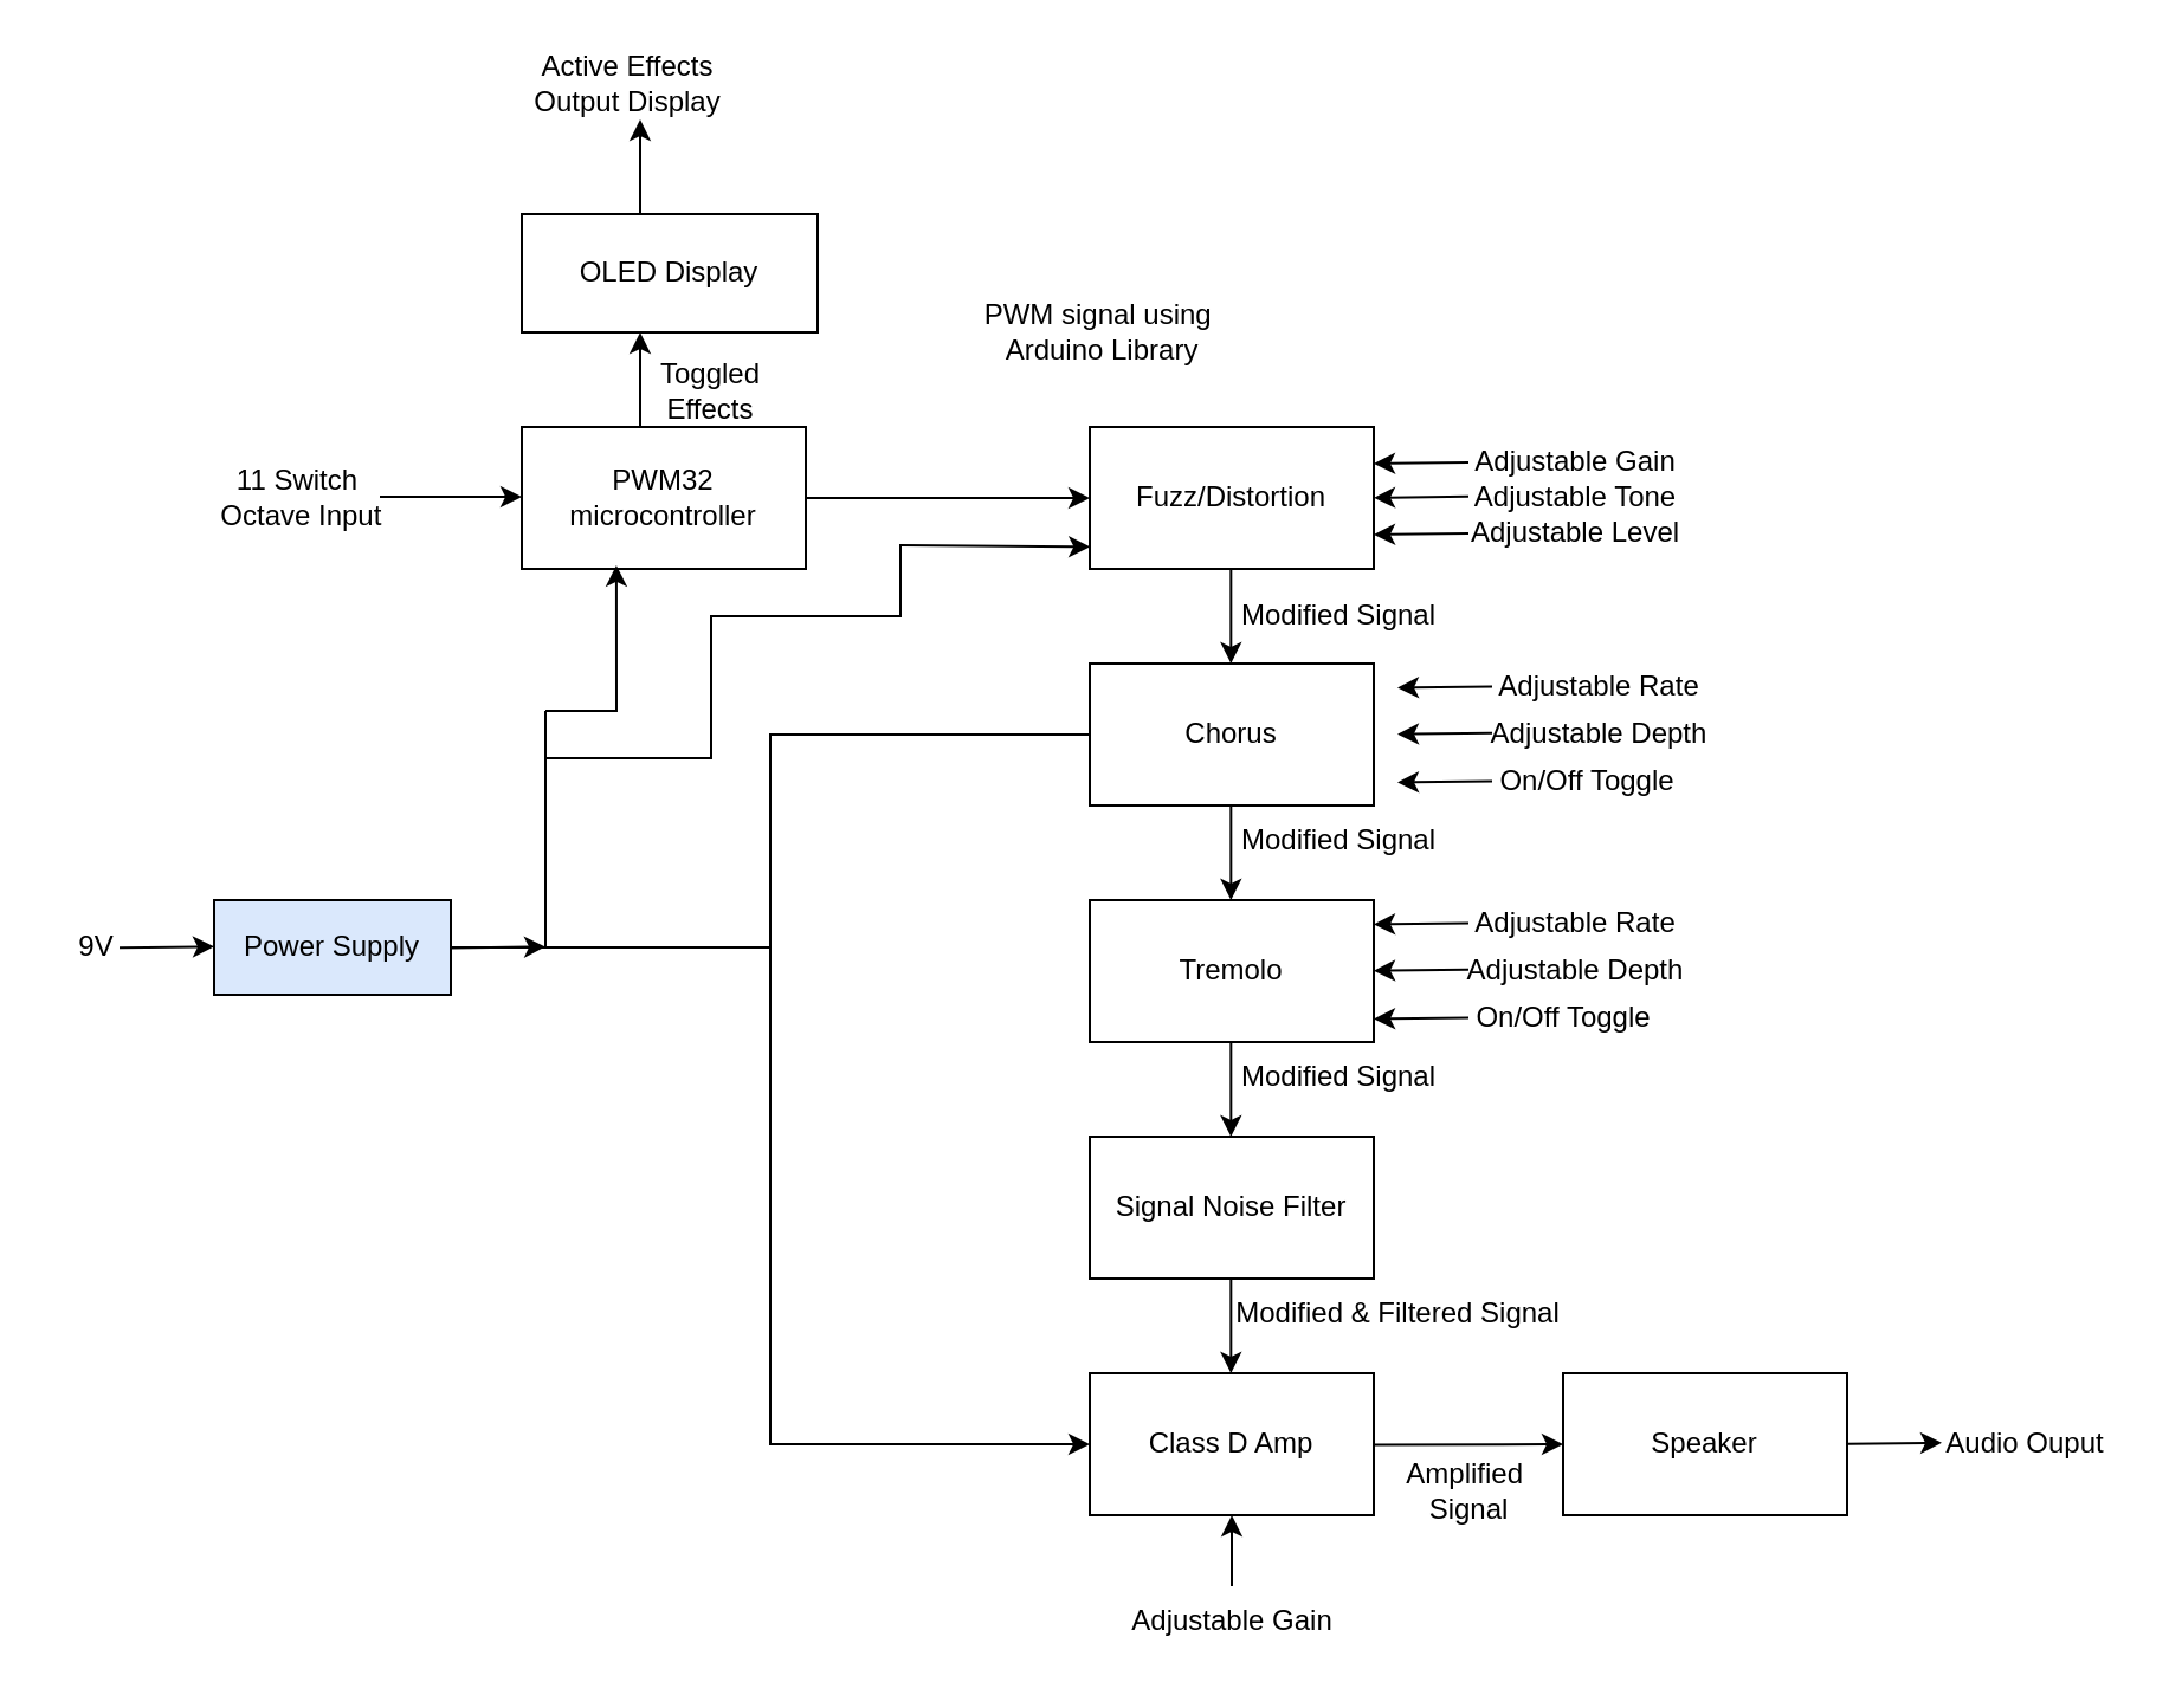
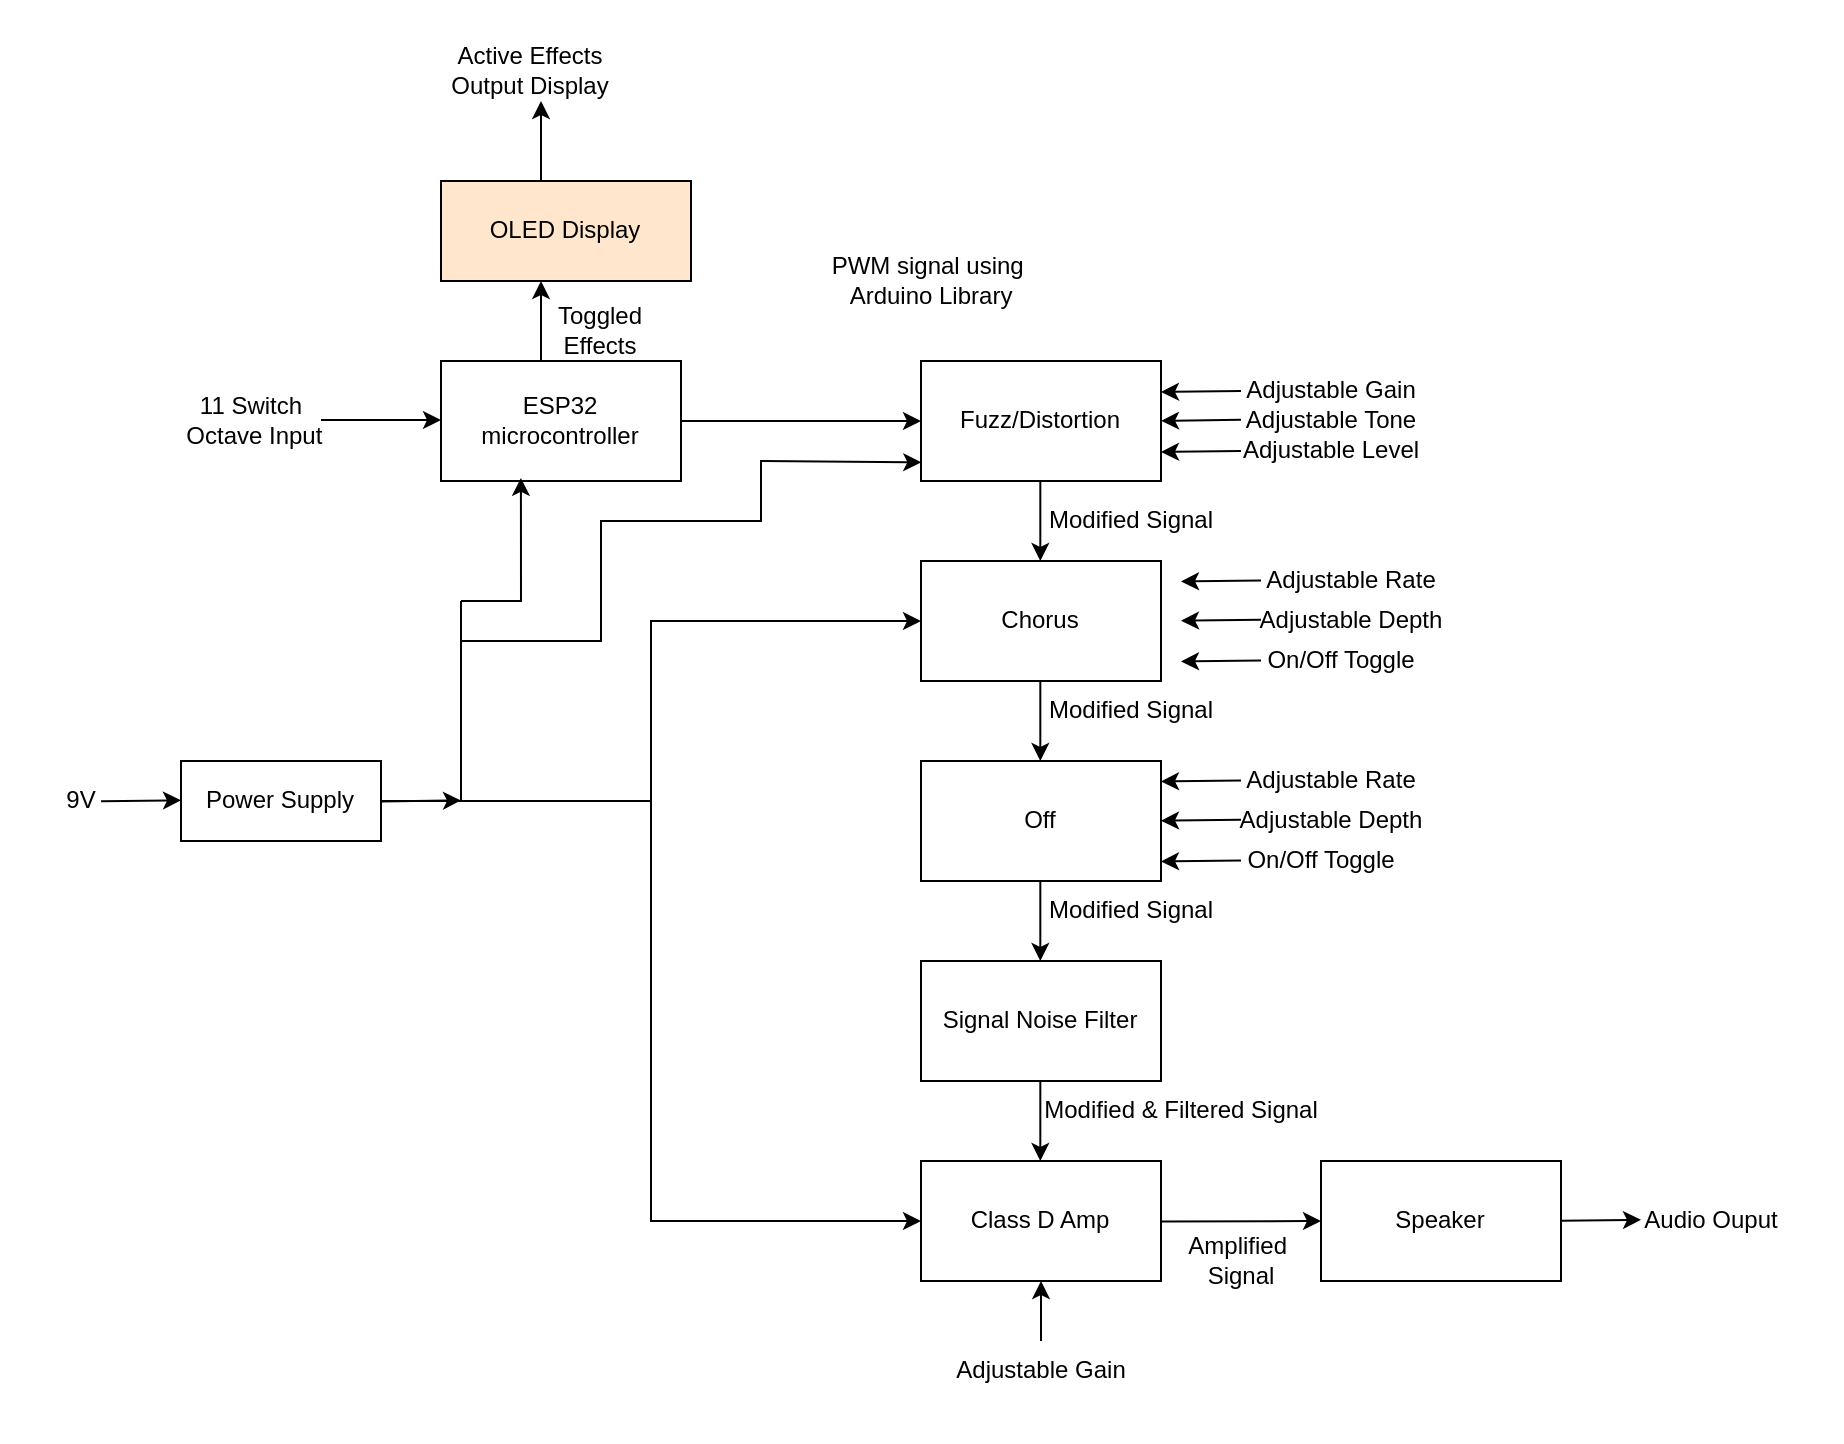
  <mxCell id="0" />
  <mxCell id="1" parent="0" />
- <mxCell id="2" value="PWM32 microcontroller" style="rounded=0;whiteSpace=wrap;html=1;" parent="1" vertex="1"><mxGeometry x="220" y="180" width="120" height="60" as="geometry" /></mxCell>
- <mxCell id="3" value="OLED Display" style="rounded=0;whiteSpace=wrap;html=1;" parent="1" vertex="1"><mxGeometry x="220" y="90" width="125" height="50" as="geometry" /></mxCell>
+ <mxCell id="2" value="ESP32 microcontroller" style="rounded=0;whiteSpace=wrap;html=1;" parent="1" vertex="1"><mxGeometry x="220" y="180" width="120" height="60" as="geometry" /></mxCell>
+ <mxCell id="3" value="OLED Display" style="rounded=0;whiteSpace=wrap;html=1;fillColor=#ffe6cc;" parent="1" vertex="1"><mxGeometry x="220" y="90" width="125" height="50" as="geometry" /></mxCell>
  <mxCell id="4" value="Signal Noise Filter" style="whiteSpace=wrap;html=1;" parent="1" vertex="1"><mxGeometry x="460" y="480" width="120" height="60" as="geometry" /></mxCell>
  <mxCell id="5" value="Fuzz/Distortion" style="rounded=0;whiteSpace=wrap;html=1;" parent="1" vertex="1"><mxGeometry x="460" y="180" width="120" height="60" as="geometry" /></mxCell>
  <mxCell id="6" value="" style="edgeStyle=orthogonalEdgeStyle;rounded=0;orthogonalLoop=1;jettySize=auto;html=1;" parent="1" source="41" target="7" edge="1"><mxGeometry relative="1" as="geometry" /></mxCell>
  <mxCell id="7" value="Class D Amp" style="rounded=0;whiteSpace=wrap;html=1;" parent="1" vertex="1"><mxGeometry x="460" y="580" width="120" height="60" as="geometry" /></mxCell>
- <mxCell id="8" style="edgeStyle=orthogonalEdgeStyle;rounded=0;orthogonalLoop=1;jettySize=auto;html=1;entryX=0;entryY=0.5;entryDx=0;entryDy=0;endArrow=none;" parent="1" source="10" target="18" edge="1"><mxGeometry relative="1" as="geometry" /></mxCell>
+ <mxCell id="8" style="edgeStyle=orthogonalEdgeStyle;rounded=0;orthogonalLoop=1;jettySize=auto;html=1;entryX=0;entryY=0.5;entryDx=0;entryDy=0;" parent="1" source="10" target="18" edge="1"><mxGeometry relative="1" as="geometry" /></mxCell>
  <mxCell id="9" style="edgeStyle=orthogonalEdgeStyle;rounded=0;orthogonalLoop=1;jettySize=auto;html=1;entryX=0;entryY=0.5;entryDx=0;entryDy=0;" parent="1" source="10" target="7" edge="1"><mxGeometry relative="1" as="geometry" /></mxCell>
- <mxCell id="10" value="Power Supply" style="rounded=0;whiteSpace=wrap;html=1;fillColor=#dae8fc;" parent="1" vertex="1"><mxGeometry x="90" y="380" width="100" height="40" as="geometry" /></mxCell>
+ <mxCell id="10" value="Power Supply" style="rounded=0;whiteSpace=wrap;html=1;" parent="1" vertex="1"><mxGeometry x="90" y="380" width="100" height="40" as="geometry" /></mxCell>
  <mxCell id="11" value="" style="endArrow=classic;html=1;rounded=0;" parent="1" edge="1"><mxGeometry width="50" height="50" relative="1" as="geometry"><mxPoint x="50" y="400.16" as="sourcePoint" /><mxPoint x="90" y="399.66" as="targetPoint" /></mxGeometry></mxCell>
  <mxCell id="12" value="9V" style="text;html=1;align=center;verticalAlign=middle;resizable=0;points=[];autosize=1;strokeColor=none;fillColor=none;" parent="1" vertex="1"><mxGeometry x="20" y="385" width="40" height="30" as="geometry" /></mxCell>
  <mxCell id="13" value="" style="endArrow=classic;html=1;rounded=0;" parent="1" edge="1"><mxGeometry width="50" height="50" relative="1" as="geometry"><mxPoint x="160" y="209.5" as="sourcePoint" /><mxPoint x="220" y="209.5" as="targetPoint" /></mxGeometry></mxCell>
  <mxCell id="14" value="11 Switch&lt;div&gt;&amp;nbsp;Octave Input&lt;/div&gt;" style="text;html=1;align=center;verticalAlign=middle;resizable=0;points=[];autosize=1;strokeColor=none;fillColor=none;" parent="1" vertex="1"><mxGeometry x="80" y="190" width="90" height="40" as="geometry" /></mxCell>
  <mxCell id="15" value="" style="endArrow=classic;html=1;rounded=0;entryX=0;entryY=0.5;entryDx=0;entryDy=0;exitX=1;exitY=0.5;exitDx=0;exitDy=0;" parent="1" source="2" target="5" edge="1"><mxGeometry width="50" height="50" relative="1" as="geometry"><mxPoint x="340" y="189.66" as="sourcePoint" /><mxPoint x="400" y="189.66" as="targetPoint" /></mxGeometry></mxCell>
  <mxCell id="16" value="" style="endArrow=classic;html=1;rounded=0;exitX=0.5;exitY=0;exitDx=0;exitDy=0;" parent="1" edge="1"><mxGeometry width="50" height="50" relative="1" as="geometry"><mxPoint x="270" y="180" as="sourcePoint" /><mxPoint x="270" y="140" as="targetPoint" /></mxGeometry></mxCell>
  <mxCell id="17" value="PWM signal using&amp;nbsp;&lt;div&gt;Arduino Library&lt;/div&gt;" style="text;html=1;align=center;verticalAlign=middle;resizable=0;points=[];autosize=1;strokeColor=none;fillColor=none;" parent="1" vertex="1"><mxGeometry x="405" y="120" width="120" height="40" as="geometry" /></mxCell>
  <mxCell id="18" value="Chorus" style="rounded=0;whiteSpace=wrap;html=1;" parent="1" vertex="1"><mxGeometry x="460" y="280" width="120" height="60" as="geometry" /></mxCell>
- <mxCell id="19" value="Tremolo" style="rounded=0;whiteSpace=wrap;html=1;" parent="1" vertex="1"><mxGeometry x="460" y="380" width="120" height="60" as="geometry" /></mxCell>
+ <mxCell id="19" value="Off" style="rounded=0;whiteSpace=wrap;html=1;" parent="1" vertex="1"><mxGeometry x="460" y="380" width="120" height="60" as="geometry" /></mxCell>
  <mxCell id="20" value="" style="endArrow=classic;html=1;rounded=0;" parent="1" edge="1"><mxGeometry width="50" height="50" relative="1" as="geometry"><mxPoint x="630" y="289.71" as="sourcePoint" /><mxPoint x="590" y="290.21" as="targetPoint" /></mxGeometry></mxCell>
  <mxCell id="21" value="" style="endArrow=classic;html=1;rounded=0;" parent="1" edge="1"><mxGeometry width="50" height="50" relative="1" as="geometry"><mxPoint x="630" y="309.37" as="sourcePoint" /><mxPoint x="590" y="309.87" as="targetPoint" /></mxGeometry></mxCell>
  <mxCell id="22" value="" style="endArrow=classic;html=1;rounded=0;" parent="1" edge="1"><mxGeometry width="50" height="50" relative="1" as="geometry"><mxPoint x="630" y="329.71" as="sourcePoint" /><mxPoint x="590" y="330.21" as="targetPoint" /></mxGeometry></mxCell>
  <mxCell id="23" value="" style="endArrow=classic;html=1;rounded=0;" parent="1" edge="1"><mxGeometry width="50" height="50" relative="1" as="geometry"><mxPoint x="519.66" y="240" as="sourcePoint" /><mxPoint x="519.66" y="280" as="targetPoint" /></mxGeometry></mxCell>
  <mxCell id="24" value="" style="endArrow=classic;html=1;rounded=0;" parent="1" edge="1"><mxGeometry width="50" height="50" relative="1" as="geometry"><mxPoint x="519.66" y="340" as="sourcePoint" /><mxPoint x="519.66" y="380" as="targetPoint" /></mxGeometry></mxCell>
  <mxCell id="25" value="" style="endArrow=classic;html=1;rounded=0;" parent="1" edge="1"><mxGeometry width="50" height="50" relative="1" as="geometry"><mxPoint x="519.66" y="440" as="sourcePoint" /><mxPoint x="519.66" y="480" as="targetPoint" /></mxGeometry></mxCell>
  <mxCell id="26" value="" style="endArrow=classic;html=1;rounded=0;" parent="1" edge="1"><mxGeometry width="50" height="50" relative="1" as="geometry"><mxPoint x="519.66" y="540" as="sourcePoint" /><mxPoint x="519.66" y="580" as="targetPoint" /></mxGeometry></mxCell>
  <mxCell id="27" value="" style="endArrow=classic;html=1;rounded=0;exitX=0.5;exitY=0;exitDx=0;exitDy=0;" parent="1" edge="1"><mxGeometry width="50" height="50" relative="1" as="geometry"><mxPoint x="270" y="90" as="sourcePoint" /><mxPoint x="270" y="50" as="targetPoint" /></mxGeometry></mxCell>
  <mxCell id="28" value="Active Effects Output Display" style="text;html=1;align=center;verticalAlign=middle;whiteSpace=wrap;rounded=0;" parent="1" vertex="1"><mxGeometry x="210" y="20" width="110" height="30" as="geometry" /></mxCell>
  <mxCell id="29" value="Toggled Effects" style="text;html=1;align=center;verticalAlign=middle;whiteSpace=wrap;rounded=0;" parent="1" vertex="1"><mxGeometry x="260" y="150" width="80" height="30" as="geometry" /></mxCell>
  <mxCell id="30" value="" style="endArrow=classic;html=1;rounded=0;entryX=0;entryY=0.5;entryDx=0;entryDy=0;" parent="1" target="42" edge="1"><mxGeometry width="50" height="50" relative="1" as="geometry"><mxPoint x="580" y="610.21" as="sourcePoint" /><mxPoint x="620" y="609.71" as="targetPoint" /></mxGeometry></mxCell>
  <mxCell id="31" value="" style="endArrow=classic;html=1;rounded=0;" parent="1" edge="1"><mxGeometry width="50" height="50" relative="1" as="geometry"><mxPoint x="620" y="195" as="sourcePoint" /><mxPoint x="580" y="195.5" as="targetPoint" /></mxGeometry></mxCell>
  <mxCell id="32" value="" style="endArrow=classic;html=1;rounded=0;" parent="1" edge="1"><mxGeometry width="50" height="50" relative="1" as="geometry"><mxPoint x="620" y="209.43" as="sourcePoint" /><mxPoint x="580" y="209.93" as="targetPoint" /></mxGeometry></mxCell>
  <mxCell id="33" value="" style="endArrow=classic;html=1;rounded=0;" parent="1" edge="1"><mxGeometry width="50" height="50" relative="1" as="geometry"><mxPoint x="620" y="225" as="sourcePoint" /><mxPoint x="580" y="225.5" as="targetPoint" /></mxGeometry></mxCell>
  <mxCell id="34" value="Adjustable Gain" style="text;html=1;align=center;verticalAlign=middle;resizable=0;points=[];autosize=1;strokeColor=none;fillColor=none;" parent="1" vertex="1"><mxGeometry x="610" y="180" width="110" height="30" as="geometry" /></mxCell>
  <mxCell id="35" value="Adjustable Tone" style="text;html=1;align=center;verticalAlign=middle;resizable=0;points=[];autosize=1;strokeColor=none;fillColor=none;" parent="1" vertex="1"><mxGeometry x="610" y="195" width="110" height="30" as="geometry" /></mxCell>
  <mxCell id="36" value="Adjustable Level" style="text;html=1;align=center;verticalAlign=middle;resizable=0;points=[];autosize=1;strokeColor=none;fillColor=none;" parent="1" vertex="1"><mxGeometry x="610" y="210" width="110" height="30" as="geometry" /></mxCell>
  <mxCell id="37" value="Adjustable Rate" style="text;html=1;align=center;verticalAlign=middle;resizable=0;points=[];autosize=1;strokeColor=none;fillColor=none;" parent="1" vertex="1"><mxGeometry x="620" y="275" width="110" height="30" as="geometry" /></mxCell>
  <mxCell id="38" value="Adjustable Depth" style="text;html=1;align=center;verticalAlign=middle;resizable=0;points=[];autosize=1;strokeColor=none;fillColor=none;" parent="1" vertex="1"><mxGeometry x="620" y="295" width="110" height="30" as="geometry" /></mxCell>
  <mxCell id="39" value="On/Off Toggle" style="text;html=1;align=center;verticalAlign=middle;resizable=0;points=[];autosize=1;strokeColor=none;fillColor=none;" parent="1" vertex="1"><mxGeometry x="620" y="315" width="100" height="30" as="geometry" /></mxCell>
  <mxCell id="40" value="Modified &amp;amp; Filtered Signal" style="text;html=1;align=center;verticalAlign=middle;resizable=0;points=[];autosize=1;strokeColor=none;fillColor=none;" parent="1" vertex="1"><mxGeometry x="510" y="540" width="160" height="30" as="geometry" /></mxCell>
  <mxCell id="41" value="Adjustable Gain" style="text;html=1;align=center;verticalAlign=middle;resizable=0;points=[];autosize=1;strokeColor=none;fillColor=none;" parent="1" vertex="1"><mxGeometry x="465" y="670" width="110" height="30" as="geometry" /></mxCell>
  <mxCell id="42" value="Speaker" style="rounded=0;whiteSpace=wrap;html=1;" parent="1" vertex="1"><mxGeometry x="660" y="580" width="120" height="60" as="geometry" /></mxCell>
  <mxCell id="43" value="Amplified&amp;nbsp;&lt;div&gt;Signal&lt;/div&gt;" style="text;html=1;align=center;verticalAlign=middle;resizable=0;points=[];autosize=1;strokeColor=none;fillColor=none;" parent="1" vertex="1"><mxGeometry x="580" y="610" width="80" height="40" as="geometry" /></mxCell>
  <mxCell id="44" value="" style="endArrow=classic;html=1;rounded=0;" parent="1" edge="1"><mxGeometry width="50" height="50" relative="1" as="geometry"><mxPoint x="780" y="609.93" as="sourcePoint" /><mxPoint x="820" y="609.43" as="targetPoint" /></mxGeometry></mxCell>
  <mxCell id="45" value="Audio Ouput" style="text;html=1;align=center;verticalAlign=middle;resizable=0;points=[];autosize=1;strokeColor=none;fillColor=none;" parent="1" vertex="1"><mxGeometry x="810" y="595" width="90" height="30" as="geometry" /></mxCell>
  <mxCell id="46" value="Modified Signal" style="text;html=1;align=center;verticalAlign=middle;resizable=0;points=[];autosize=1;strokeColor=none;fillColor=none;" parent="1" vertex="1"><mxGeometry x="510" y="245" width="110" height="30" as="geometry" /></mxCell>
  <mxCell id="47" value="Modified Signal" style="text;html=1;align=center;verticalAlign=middle;resizable=0;points=[];autosize=1;strokeColor=none;fillColor=none;" parent="1" vertex="1"><mxGeometry x="510" y="340" width="110" height="30" as="geometry" /></mxCell>
  <mxCell id="48" value="Modified Signal" style="text;html=1;align=center;verticalAlign=middle;resizable=0;points=[];autosize=1;strokeColor=none;fillColor=none;" parent="1" vertex="1"><mxGeometry x="510" y="440" width="110" height="30" as="geometry" /></mxCell>
  <mxCell id="49" value="" style="endArrow=classic;html=1;rounded=0;" parent="1" edge="1"><mxGeometry width="50" height="50" relative="1" as="geometry"><mxPoint x="190" y="400.21" as="sourcePoint" /><mxPoint x="230" y="399.71" as="targetPoint" /></mxGeometry></mxCell>
  <mxCell id="50" value="" style="endArrow=none;html=1;rounded=0;" parent="1" edge="1"><mxGeometry width="50" height="50" relative="1" as="geometry"><mxPoint x="230" y="400" as="sourcePoint" /><mxPoint x="230" y="300" as="targetPoint" /></mxGeometry></mxCell>
  <mxCell id="51" value="" style="endArrow=classic;html=1;rounded=0;entryX=0.333;entryY=0.974;entryDx=0;entryDy=0;entryPerimeter=0;" parent="1" target="2" edge="1"><mxGeometry width="50" height="50" relative="1" as="geometry"><mxPoint x="230" y="300" as="sourcePoint" /><mxPoint x="280" y="255" as="targetPoint" /><Array as="points"><mxPoint x="260" y="300" /></Array></mxGeometry></mxCell>
  <mxCell id="52" value="" style="endArrow=classic;html=1;rounded=0;entryX=0.001;entryY=0.844;entryDx=0;entryDy=0;entryPerimeter=0;" parent="1" target="5" edge="1"><mxGeometry width="50" height="50" relative="1" as="geometry"><mxPoint x="230" y="320" as="sourcePoint" /><mxPoint x="300" y="300" as="targetPoint" /><Array as="points"><mxPoint x="300" y="320" /><mxPoint x="300" y="260" /><mxPoint x="380" y="260" /><mxPoint x="380" y="230" /></Array></mxGeometry></mxCell>
  <mxCell id="53" value="" style="endArrow=classic;html=1;rounded=0;" parent="1" edge="1"><mxGeometry width="50" height="50" relative="1" as="geometry"><mxPoint x="620" y="389.71" as="sourcePoint" /><mxPoint x="580" y="390.21" as="targetPoint" /></mxGeometry></mxCell>
  <mxCell id="54" value="" style="endArrow=classic;html=1;rounded=0;" parent="1" edge="1"><mxGeometry width="50" height="50" relative="1" as="geometry"><mxPoint x="620" y="409.37" as="sourcePoint" /><mxPoint x="580" y="409.87" as="targetPoint" /></mxGeometry></mxCell>
  <mxCell id="55" value="" style="endArrow=classic;html=1;rounded=0;" parent="1" edge="1"><mxGeometry width="50" height="50" relative="1" as="geometry"><mxPoint x="620" y="429.71" as="sourcePoint" /><mxPoint x="580" y="430.21" as="targetPoint" /></mxGeometry></mxCell>
  <mxCell id="56" value="Adjustable Rate" style="text;html=1;align=center;verticalAlign=middle;resizable=0;points=[];autosize=1;strokeColor=none;fillColor=none;" parent="1" vertex="1"><mxGeometry x="610" y="375" width="110" height="30" as="geometry" /></mxCell>
  <mxCell id="57" value="Adjustable Depth" style="text;html=1;align=center;verticalAlign=middle;resizable=0;points=[];autosize=1;strokeColor=none;fillColor=none;" parent="1" vertex="1"><mxGeometry x="610" y="395" width="110" height="30" as="geometry" /></mxCell>
  <mxCell id="58" value="On/Off Toggle" style="text;html=1;align=center;verticalAlign=middle;resizable=0;points=[];autosize=1;strokeColor=none;fillColor=none;" parent="1" vertex="1"><mxGeometry x="610" y="415" width="100" height="30" as="geometry" /></mxCell>
